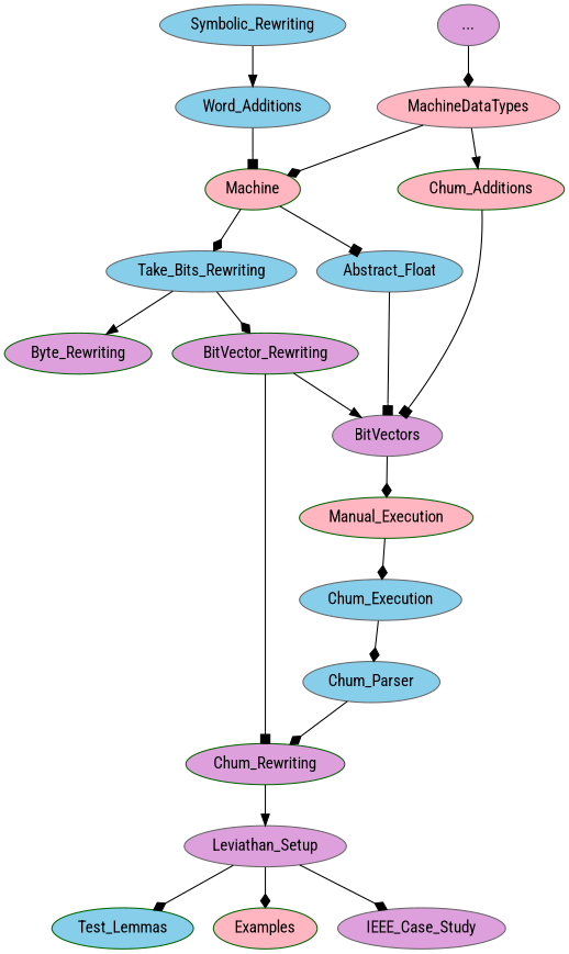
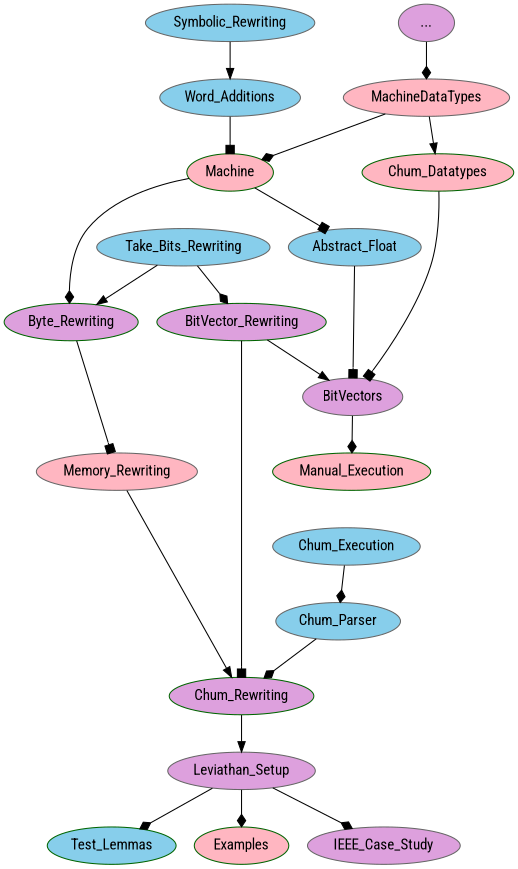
  digraph {
    fontname="Roboto Condensed"
    node [color=gray40 fillcolor=plum fontname="Roboto Condensed" style=filled]
    edge [arrowhead=diamond fontname="Roboto Condensed"]
    "..."
    MachineDataTypes [fillcolor=lightpink]
    Machine [color=darkgreen fillcolor=lightpink]
-   Chum_Datatypes [color=darkgreen fillcolor=lightpink label=Chum_Additions]
+   Chum_Datatypes [color=darkgreen fillcolor=lightpink]
    Abstract_Float [fillcolor=skyblue]
    Take_Bits_Rewriting [fillcolor=skyblue]
    BitVectors
    BitVector_Rewriting [color=darkgreen]
    Byte_Rewriting [color=darkgreen]
    Symbolic_Rewriting [fillcolor=skyblue]
    Word_Additions [fillcolor=skyblue]
    Manual_Execution [color=darkgreen fillcolor=lightpink]
    Chum_Rewriting [color=darkgreen]
+   Memory_Rewriting [fillcolor=lightpink]
    Chum_Execution [fillcolor=skyblue]
    Leviathan_Setup
    Test_Lemmas [color=darkgreen fillcolor=skyblue]
    Examples [color=darkgreen fillcolor=lightpink]
    IEEE_Case_Study
    Chum_Parser [fillcolor=skyblue]
    "..." -> MachineDataTypes
    MachineDataTypes -> Machine
    MachineDataTypes -> Chum_Datatypes [arrowhead=normal]
    Machine -> Abstract_Float [arrowhead=box]
-   Machine -> Take_Bits_Rewriting
+   Machine -> Byte_Rewriting
    Chum_Datatypes -> BitVectors [arrowhead=box]
    Abstract_Float -> BitVectors [arrowhead=box]
    Take_Bits_Rewriting -> BitVector_Rewriting
    Take_Bits_Rewriting -> Byte_Rewriting [arrowhead=normal]
    BitVectors -> Manual_Execution
    BitVector_Rewriting -> BitVectors [arrowhead=normal]
    BitVector_Rewriting -> Chum_Rewriting [arrowhead=box]
+   Byte_Rewriting -> Memory_Rewriting [arrowhead=box]
    Symbolic_Rewriting -> Word_Additions [arrowhead=normal]
    Word_Additions -> Machine [arrowhead=box]
-   Manual_Execution -> Chum_Execution
    Chum_Rewriting -> Leviathan_Setup [arrowhead=normal]
+   Memory_Rewriting -> Chum_Rewriting [arrowhead=normal]
    Chum_Execution -> Chum_Parser
    Leviathan_Setup -> Test_Lemmas
    Leviathan_Setup -> Examples
    Leviathan_Setup -> IEEE_Case_Study
    Chum_Parser -> Chum_Rewriting
  }
